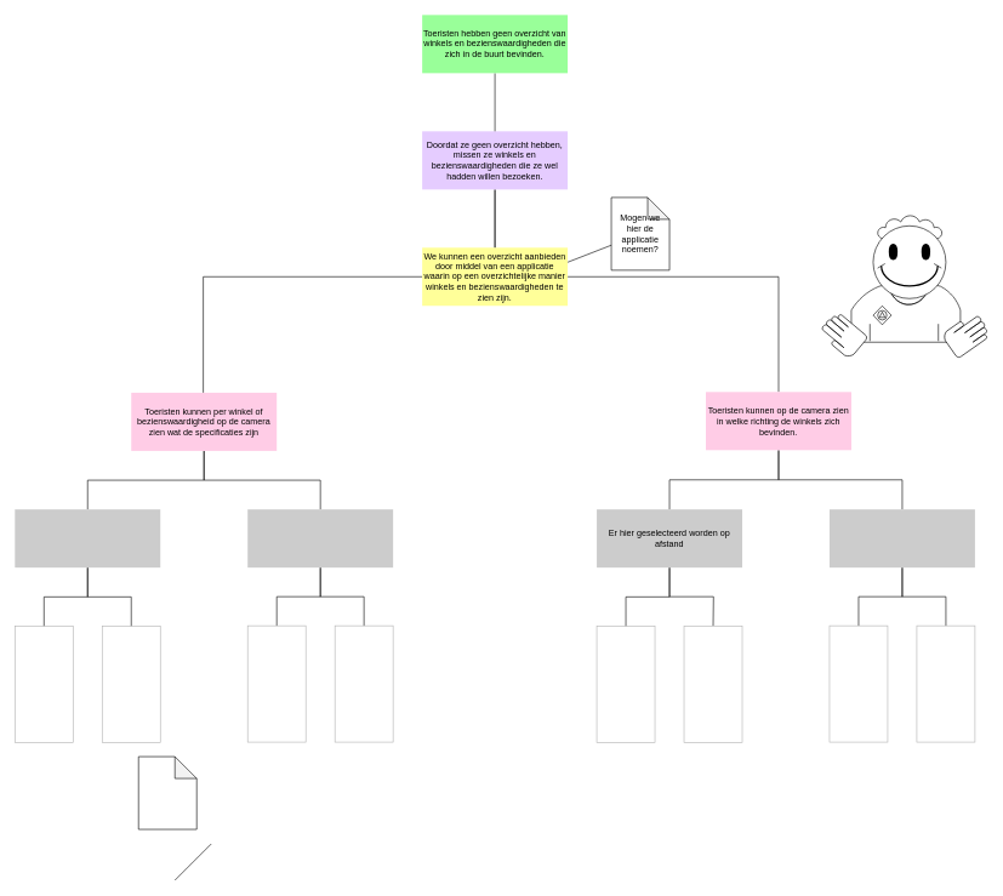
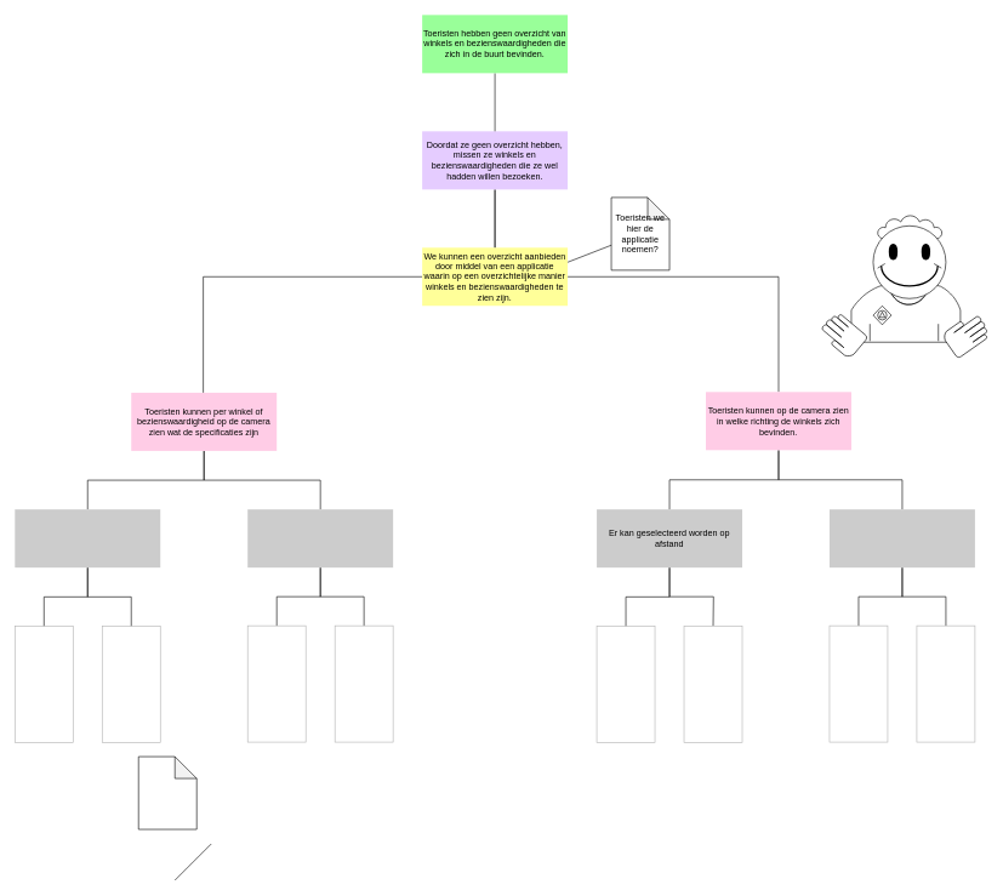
  <mxCell id="0" />
  <mxCell id="1" parent="0" />
  <mxCell id="2" value="" style="whiteSpace=wrap;html=1;shape=mxgraph.basic.cloud_callout" vertex="1" parent="1"><mxGeometry x="1205" y="296" width="90" height="60" as="geometry" /></mxCell>
  <mxCell id="3" value="" style="shape=mxgraph.bpmn.user_task;html=1;outlineConnect=0;" vertex="1" parent="1"><mxGeometry x="1170" y="326" width="150" height="144" as="geometry" /></mxCell>
  <mxCell id="4" style="edgeStyle=orthogonalEdgeStyle;rounded=0;orthogonalLoop=1;jettySize=auto;html=1;endArrow=none;endFill=0;" parent="1" source="7" target="10" edge="1"><mxGeometry relative="1" as="geometry" /></mxCell>
  <mxCell id="5" style="edgeStyle=orthogonalEdgeStyle;rounded=0;orthogonalLoop=1;jettySize=auto;html=1;endArrow=none;endFill=0;" parent="1" source="7" target="13" edge="1"><mxGeometry relative="1" as="geometry"><Array as="points"><mxPoint x="279" y="380" /></Array></mxGeometry></mxCell>
  <mxCell id="6" value="" style="edgeStyle=orthogonalEdgeStyle;rounded=0;orthogonalLoop=1;jettySize=auto;html=1;endArrow=none;endFill=0;strokeColor=#000000;" parent="1" source="7" target="15" edge="1"><mxGeometry relative="1" as="geometry" /></mxCell>
  <mxCell id="7" value="&lt;div&gt;We kunnen een overzicht aanbieden door middel van een applicatie waarin op een overzichtelijke manier winkels en bezienswaardigheden te zien zijn.&lt;/div&gt;" style="rounded=0;whiteSpace=wrap;html=1;fillColor=#FFFF99;strokeColor=none;" parent="1" vertex="1"><mxGeometry x="580" y="340" width="200" height="80" as="geometry" /></mxCell>
  <mxCell id="8" style="edgeStyle=orthogonalEdgeStyle;rounded=0;orthogonalLoop=1;jettySize=auto;html=1;entryX=0.5;entryY=0;entryDx=0;entryDy=0;endArrow=none;endFill=0;" parent="1" source="10" target="29" edge="1"><mxGeometry relative="1" as="geometry" /></mxCell>
  <mxCell id="9" style="edgeStyle=orthogonalEdgeStyle;rounded=0;orthogonalLoop=1;jettySize=auto;html=1;entryX=0.5;entryY=0;entryDx=0;entryDy=0;strokeColor=#000000;endArrow=none;endFill=0;" parent="1" source="10" target="26" edge="1"><mxGeometry relative="1" as="geometry" /></mxCell>
  <mxCell id="10" value="Toeristen kunnen op de camera zien in welke richting de winkels zich bevinden. " style="rounded=0;whiteSpace=wrap;html=1;fillColor=#FFCCE6;strokeColor=none;" parent="1" vertex="1"><mxGeometry x="970" y="538.5" width="200" height="80" as="geometry" /></mxCell>
  <mxCell id="11" style="edgeStyle=orthogonalEdgeStyle;rounded=0;orthogonalLoop=1;jettySize=auto;html=1;entryX=0.5;entryY=0;entryDx=0;entryDy=0;endArrow=none;endFill=0;" parent="1" source="13" target="23" edge="1"><mxGeometry relative="1" as="geometry" /></mxCell>
  <mxCell id="12" style="edgeStyle=orthogonalEdgeStyle;rounded=0;orthogonalLoop=1;jettySize=auto;html=1;entryX=0.5;entryY=0;entryDx=0;entryDy=0;endArrow=none;endFill=0;" parent="1" source="13" target="20" edge="1"><mxGeometry relative="1" as="geometry" /></mxCell>
  <mxCell id="13" value="Toeristen kunnen per winkel of bezienswaardigheid op de camera zien wat de specificaties zijn" style="rounded=0;whiteSpace=wrap;html=1;fillColor=#FFCCE6;strokeColor=none;" parent="1" vertex="1"><mxGeometry x="180" y="539.5" width="200" height="80" as="geometry" /></mxCell>
  <mxCell id="14" value="" style="edgeStyle=orthogonalEdgeStyle;rounded=0;orthogonalLoop=1;jettySize=auto;html=1;endArrow=none;endFill=0;" parent="1" source="15" target="7" edge="1"><mxGeometry relative="1" as="geometry" /></mxCell>
  <mxCell id="15" value="Doordat ze geen overzicht hebben, missen ze winkels en bezienswaardigheden die ze wel hadden willen bezoeken." style="rounded=0;whiteSpace=wrap;html=1;fillColor=#E5CCFF;strokeColor=none;" parent="1" vertex="1"><mxGeometry x="580" y="180" width="200" height="80" as="geometry" /></mxCell>
  <mxCell id="16" value="" style="edgeStyle=orthogonalEdgeStyle;rounded=0;orthogonalLoop=1;jettySize=auto;html=1;endArrow=none;endFill=0;" parent="1" source="17" target="15" edge="1"><mxGeometry relative="1" as="geometry" /></mxCell>
  <mxCell id="17" value="Toeristen hebben geen overzicht van winkels en bezienswaardigheden die zich in de buurt bevinden. " style="rounded=0;whiteSpace=wrap;html=1;fillColor=#99FF99;shadow=0;strokeColor=none;" parent="1" vertex="1"><mxGeometry x="580" y="20" width="200" height="80" as="geometry" /></mxCell>
  <mxCell id="18" style="edgeStyle=orthogonalEdgeStyle;rounded=0;orthogonalLoop=1;jettySize=auto;html=1;entryX=0.5;entryY=0;entryDx=0;entryDy=0;endArrow=none;endFill=0;" parent="1" source="20" target="30" edge="1"><mxGeometry relative="1" as="geometry" /></mxCell>
  <mxCell id="19" style="edgeStyle=orthogonalEdgeStyle;rounded=0;orthogonalLoop=1;jettySize=auto;html=1;entryX=0.5;entryY=0;entryDx=0;entryDy=0;endArrow=none;endFill=0;" parent="1" source="20" target="31" edge="1"><mxGeometry relative="1" as="geometry" /></mxCell>
  <mxCell id="20" value="" style="rounded=0;whiteSpace=wrap;html=1;fillColor=#CCCCCC;strokeColor=none;" parent="1" vertex="1"><mxGeometry x="340" y="700" width="200" height="80" as="geometry" /></mxCell>
  <mxCell id="21" style="edgeStyle=orthogonalEdgeStyle;rounded=0;orthogonalLoop=1;jettySize=auto;html=1;entryX=0.5;entryY=0;entryDx=0;entryDy=0;endArrow=none;endFill=0;" parent="1" source="23" target="32" edge="1"><mxGeometry relative="1" as="geometry" /></mxCell>
  <mxCell id="22" style="edgeStyle=orthogonalEdgeStyle;rounded=0;orthogonalLoop=1;jettySize=auto;html=1;entryX=0.5;entryY=0;entryDx=0;entryDy=0;endArrow=none;endFill=0;" parent="1" source="23" target="33" edge="1"><mxGeometry relative="1" as="geometry" /></mxCell>
  <mxCell id="23" value="" style="rounded=0;whiteSpace=wrap;html=1;fillColor=#CCCCCC;strokeColor=none;" parent="1" vertex="1"><mxGeometry x="20" y="700" width="200" height="80" as="geometry" /></mxCell>
  <mxCell id="24" style="edgeStyle=orthogonalEdgeStyle;rounded=0;orthogonalLoop=1;jettySize=auto;html=1;endArrow=none;endFill=0;" parent="1" source="26" target="34" edge="1"><mxGeometry relative="1" as="geometry" /></mxCell>
  <mxCell id="25" style="edgeStyle=orthogonalEdgeStyle;rounded=0;orthogonalLoop=1;jettySize=auto;html=1;entryX=0.5;entryY=0;entryDx=0;entryDy=0;endArrow=none;endFill=0;" parent="1" source="26" target="35" edge="1"><mxGeometry relative="1" as="geometry" /></mxCell>
  <mxCell id="26" value="" style="rounded=0;whiteSpace=wrap;html=1;fillColor=#CCCCCC;strokeColor=none;" parent="1" vertex="1"><mxGeometry x="1140" y="700" width="200" height="80" as="geometry" /></mxCell>
  <mxCell id="27" style="edgeStyle=orthogonalEdgeStyle;rounded=0;orthogonalLoop=1;jettySize=auto;html=1;endArrow=none;endFill=0;" parent="1" source="29" target="36" edge="1"><mxGeometry relative="1" as="geometry" /></mxCell>
  <mxCell id="28" style="edgeStyle=orthogonalEdgeStyle;rounded=0;orthogonalLoop=1;jettySize=auto;html=1;endArrow=none;endFill=0;" parent="1" source="29" edge="1"><mxGeometry relative="1" as="geometry"><mxPoint x="980" y="860" as="targetPoint" /></mxGeometry></mxCell>
- <mxCell id="29" value="Er hier geselecteerd worden op afstand " style="rounded=0;whiteSpace=wrap;html=1;fillColor=#CCCCCC;strokeColor=none;" parent="1" vertex="1"><mxGeometry x="820" y="700" width="200" height="80" as="geometry" /></mxCell>
+ <mxCell id="29" value="Er kan geselecteerd worden op afstand " style="rounded=0;whiteSpace=wrap;html=1;fillColor=#CCCCCC;strokeColor=none;" parent="1" vertex="1"><mxGeometry x="820" y="700" width="200" height="80" as="geometry" /></mxCell>
  <mxCell id="30" value="" style="rounded=0;whiteSpace=wrap;html=1;fillColor=none;strokeColor=#B3B3B3;shadow=0;" parent="1" vertex="1"><mxGeometry x="340" y="860" width="80" height="160" as="geometry" /></mxCell>
  <mxCell id="31" value="" style="rounded=0;whiteSpace=wrap;html=1;fillColor=none;strokeColor=#B3B3B3;shadow=0;" parent="1" vertex="1"><mxGeometry x="460" y="860" width="80" height="160" as="geometry" /></mxCell>
  <mxCell id="32" value="" style="rounded=0;whiteSpace=wrap;html=1;fillColor=none;strokeColor=#B3B3B3;shadow=0;" parent="1" vertex="1"><mxGeometry x="20" y="860.5" width="80" height="160" as="geometry" /></mxCell>
  <mxCell id="33" value="" style="rounded=0;whiteSpace=wrap;html=1;fillColor=none;strokeColor=#B3B3B3;shadow=0;" parent="1" vertex="1"><mxGeometry x="140" y="860.5" width="80" height="160" as="geometry" /></mxCell>
  <mxCell id="34" value="" style="rounded=0;whiteSpace=wrap;html=1;fillColor=none;strokeColor=#B3B3B3;shadow=0;" parent="1" vertex="1"><mxGeometry x="1140" y="860" width="80" height="160" as="geometry" /></mxCell>
  <mxCell id="35" value="" style="rounded=0;whiteSpace=wrap;html=1;fillColor=none;strokeColor=#B3B3B3;shadow=0;" parent="1" vertex="1"><mxGeometry x="1260" y="860" width="80" height="160" as="geometry" /></mxCell>
  <mxCell id="36" value="" style="rounded=0;whiteSpace=wrap;html=1;fillColor=none;strokeColor=#B3B3B3;shadow=0;" parent="1" vertex="1"><mxGeometry x="820" y="860.5" width="80" height="160" as="geometry" /></mxCell>
  <mxCell id="37" value="" style="rounded=0;whiteSpace=wrap;html=1;fillColor=none;strokeColor=#B3B3B3;shadow=0;" parent="1" vertex="1"><mxGeometry x="940" y="860.5" width="80" height="160" as="geometry" /></mxCell>
  <mxCell id="38" value="" style="shape=note;whiteSpace=wrap;html=1;backgroundOutline=1;darkOpacity=0.05;" vertex="1" parent="1"><mxGeometry x="190" y="1040" width="80" height="100" as="geometry" /></mxCell>
- <mxCell id="39" value="Mogen we hier de applicatie noemen?" style="shape=note;whiteSpace=wrap;html=1;backgroundOutline=1;darkOpacity=0.05;" vertex="1" parent="1"><mxGeometry x="840" y="271" width="80" height="100" as="geometry" /></mxCell>
+ <mxCell id="39" value="Toeristen we hier de applicatie noemen?" style="shape=note;whiteSpace=wrap;html=1;backgroundOutline=1;darkOpacity=0.05;" vertex="1" parent="1"><mxGeometry x="840" y="271" width="80" height="100" as="geometry" /></mxCell>
  <mxCell id="40" value="" style="endArrow=none;html=1;" edge="1" parent="1"><mxGeometry width="50" height="50" relative="1" as="geometry"><mxPoint x="240" y="1210" as="sourcePoint" /><mxPoint x="290" y="1160" as="targetPoint" /></mxGeometry></mxCell>
  <mxCell id="41" value="" style="endArrow=none;html=1;exitX=1;exitY=0.25;exitDx=0;exitDy=0;" edge="1" parent="1" source="7" target="39"><mxGeometry width="50" height="50" relative="1" as="geometry"><mxPoint x="770" y="340" as="sourcePoint" /><mxPoint x="820" y="290" as="targetPoint" /></mxGeometry></mxCell>
  <mxCell id="42" value="" style="verticalLabelPosition=bottom;verticalAlign=top;html=1;shape=mxgraph.basic.smiley" vertex="1" parent="1"><mxGeometry x="1200" y="310" width="100" height="100" as="geometry" /></mxCell>
  <mxCell id="43" value="" style="shape=mxgraph.bpmn.manual_task;html=1;outlineConnect=0;rotation=-35;" vertex="1" parent="1"><mxGeometry x="1300" y="440" width="57" height="40" as="geometry" /></mxCell>
  <mxCell id="44" value="" style="shape=mxgraph.bpmn.manual_task;html=1;outlineConnect=0;rotation=-140;" vertex="1" parent="1"><mxGeometry x="1130" y="440" width="57" height="40" as="geometry" /></mxCell>
  <mxCell id="45" value="" style="shape=mxgraph.bpmn.shape;html=1;verticalLabelPosition=bottom;labelBackgroundColor=#ffffff;verticalAlign=top;align=center;perimeter=rhombusPerimeter;background=gateway;outlineConnect=0;outline=standard;symbol=signal;" vertex="1" parent="1"><mxGeometry x="1200" y="420" width="25" height="26" as="geometry" /></mxCell>
